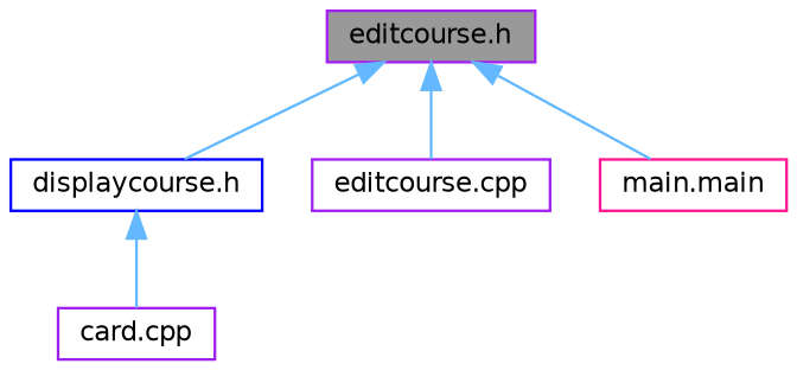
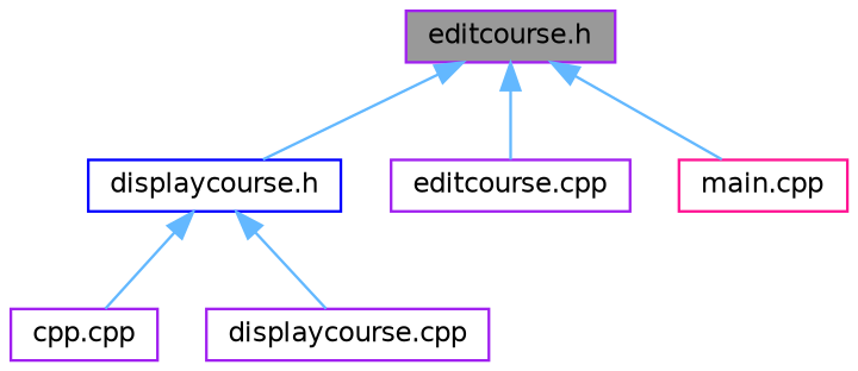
  digraph {
    node [color=purple fillcolor=white fontname=Helvetica fontsize=10 shape=box style=filled]
    edge [color=steelblue1 dir=back fontname=Helvetica fontsize=10 labelfontname=Helvetica labelfontsize=10 style=solid]
    n1 [fillcolor=grey60 fontcolor=black height=0.2 label="editcourse.h" width=0.4]
    n2 [color=blue height=0.2 label="displaycourse.h" width=0.4]
    n3 [height=0.2 label="editcourse.cpp" width=0.4]
-   n4 [color=deeppink height=0.2 label="main.main" width=0.4]
-   n5 [height=0.2 label="card.cpp" width=0.4]
+   n4 [color=deeppink height=0.2 label="main.cpp" width=0.4]
+   n5 [height=0.2 label="cpp.cpp" width=0.4]
+   n6 [height=0.2 label="displaycourse.cpp" width=0.4]
    n1 -> n2
    n1 -> n3
    n1 -> n4
    n2 -> n5
+   n2 -> n6
  }
